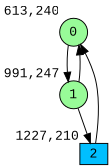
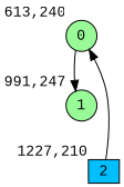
  digraph {
    bgcolor=white
    fontname="Liberation Mono"
    node [fillcolor=palegreen fixedsize=true fontname="Liberation Mono" shape=circle style=filled]
    edge [fontname="Liberation Mono"]
    0 [height=0.3 width=0.4 xlabel="613,240"]
    1 [height=0.3 width=0.4 xlabel="991,247"]
    2 [fillcolor=deepskyblue height=0.3 shape=box width=0.4 xlabel="1227,210"]
    0 -> 1
-   1 -> 0
-   1 -> 2
    2 -> 0
  }
